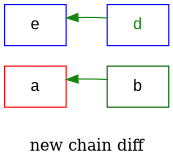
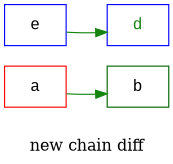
  digraph {
    label="new chain diff"
    rankdir=LR
    node [color=blue fontname="Courier New" shape=rectangle]
    edge [color="#158510"]
    n1 [color=red label=a]
    n2 [color=darkgreen label=b]
    n3 [label=e]
    n4 [fontcolor="#158510" label=d]
-   n2 -> n1
-   n4 -> n3
+   n1 -> n2
+   n3 -> n4
  }
